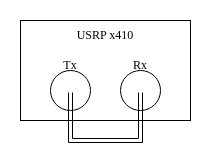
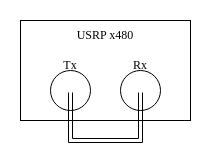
  <mxCell id="0" />
  <mxCell id="1" parent="0" />
  <mxCell id="2" value="" style="rounded=0;whiteSpace=wrap;html=1;fontFamily=modern;fontSource=https%3A%2F%2Fsourceforge.net%2Fprojects%2Fcm-unicode%2F;" vertex="1" parent="1"><mxGeometry x="20" y="20" width="170" height="100" as="geometry" /></mxCell>
- <mxCell id="3" value="USRP x410" style="text;html=1;align=center;verticalAlign=middle;whiteSpace=wrap;rounded=0;fontFamily=modern;fontSource=https%3A%2F%2Fsourceforge.net%2Fprojects%2Fcm-unicode%2F;" vertex="1" parent="1"><mxGeometry x="50" y="20" width="110" height="30" as="geometry" /></mxCell>
+ <mxCell id="3" value="USRP x480" style="text;html=1;align=center;verticalAlign=middle;whiteSpace=wrap;rounded=0;fontFamily=modern;fontSource=https%3A%2F%2Fsourceforge.net%2Fprojects%2Fcm-unicode%2F;" vertex="1" parent="1"><mxGeometry x="50" y="20" width="110" height="30" as="geometry" /></mxCell>
  <mxCell id="4" value="" style="ellipse;whiteSpace=wrap;html=1;aspect=fixed;fontFamily=modern;fontSource=https%3A%2F%2Fsourceforge.net%2Fprojects%2Fcm-unicode%2F;" vertex="1" parent="1"><mxGeometry x="50" y="70" width="40" height="40" as="geometry" /></mxCell>
  <mxCell id="5" value="" style="ellipse;whiteSpace=wrap;html=1;aspect=fixed;fontFamily=modern;fontSource=https%3A%2F%2Fsourceforge.net%2Fprojects%2Fcm-unicode%2F;" vertex="1" parent="1"><mxGeometry x="120" y="70" width="40" height="40" as="geometry" /></mxCell>
  <mxCell id="6" value="Tx" style="text;html=1;align=center;verticalAlign=middle;whiteSpace=wrap;rounded=0;fontFamily=modern;fontSource=https%3A%2F%2Fsourceforge.net%2Fprojects%2Fcm-unicode%2F;" vertex="1" parent="1"><mxGeometry x="40" y="50" width="60" height="30" as="geometry" /></mxCell>
  <mxCell id="7" value="Rx" style="text;html=1;align=center;verticalAlign=middle;whiteSpace=wrap;rounded=0;fontFamily=modern;fontSource=https%3A%2F%2Fsourceforge.net%2Fprojects%2Fcm-unicode%2F;" vertex="1" parent="1"><mxGeometry x="110" y="50" width="60" height="30" as="geometry" /></mxCell>
  <mxCell id="8" value="" style="endArrow=none;html=1;rounded=0;shape=link;fontFamily=modern;fontSource=https%3A%2F%2Fsourceforge.net%2Fprojects%2Fcm-unicode%2F;" edge="1" parent="1"><mxGeometry width="50" height="50" relative="1" as="geometry"><mxPoint x="140" y="92" as="sourcePoint" /><mxPoint x="70" y="92" as="targetPoint" /><Array as="points"><mxPoint x="140" y="140" /><mxPoint x="70" y="140" /></Array></mxGeometry></mxCell>
